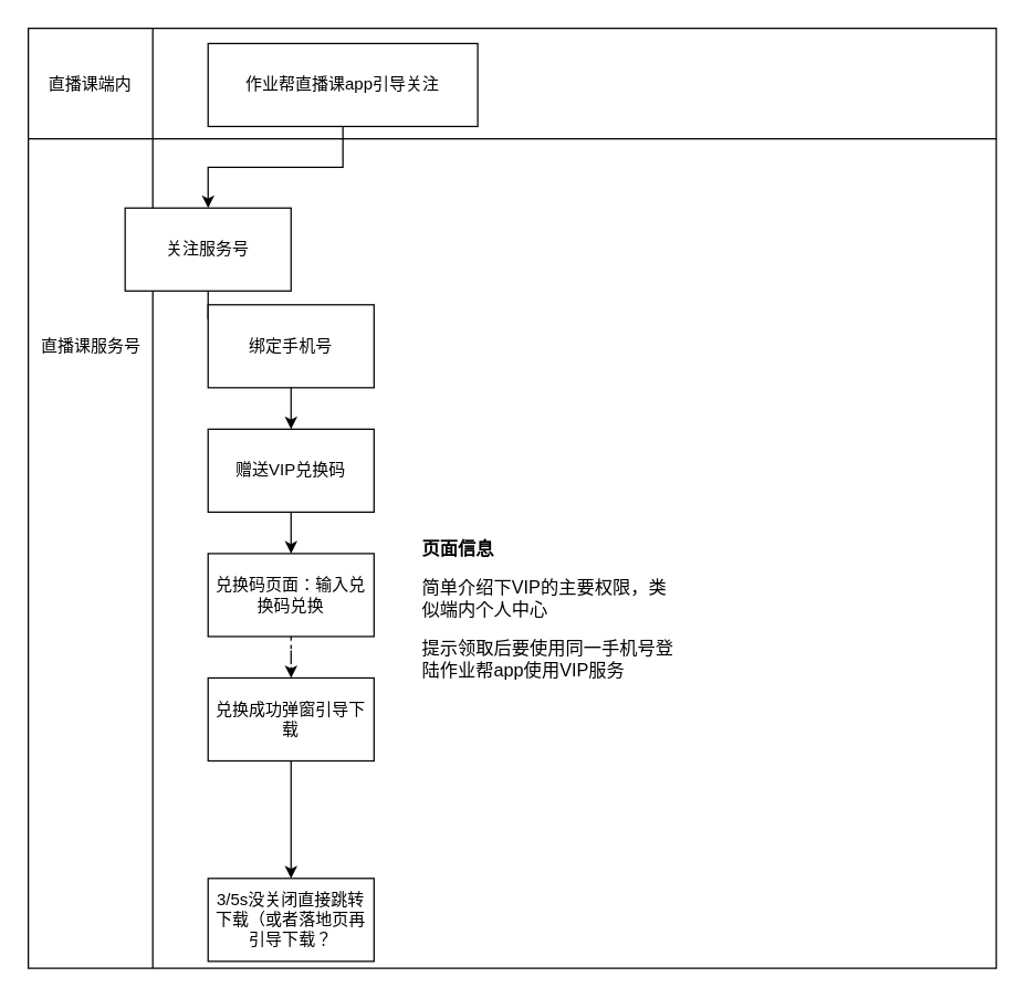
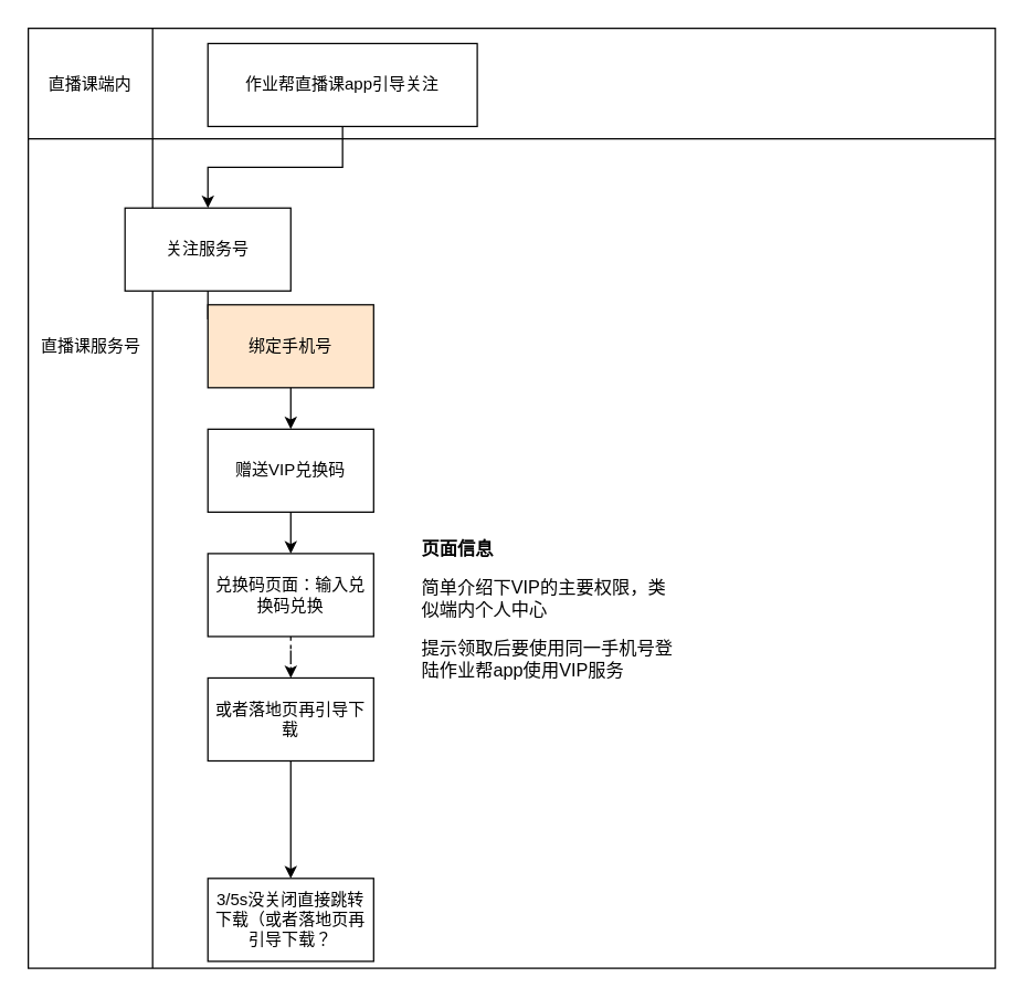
  <mxCell id="0" />
  <mxCell id="1" parent="0" />
  <mxCell id="2" value="" style="shape=internalStorage;whiteSpace=wrap;html=1;backgroundOutline=1;dx=90;dy=80;" vertex="1" parent="1"><mxGeometry x="20" y="20" width="700" height="680" as="geometry" /></mxCell>
  <mxCell id="3" style="edgeStyle=orthogonalEdgeStyle;rounded=0;orthogonalLoop=1;jettySize=auto;html=1;" edge="1" parent="1" source="4" target="8"><mxGeometry relative="1" as="geometry" /></mxCell>
  <mxCell id="4" value="作业帮直播课app引导关注" style="rounded=0;whiteSpace=wrap;html=1;" vertex="1" parent="1"><mxGeometry x="150" y="31" width="195" height="60" as="geometry" /></mxCell>
  <mxCell id="5" value="直播课端内" style="text;html=1;strokeColor=none;fillColor=none;align=center;verticalAlign=middle;whiteSpace=wrap;rounded=0;" vertex="1" parent="1"><mxGeometry x="30" y="51" width="70" height="20" as="geometry" /></mxCell>
  <mxCell id="6" value="直播课服务号" style="text;html=1;strokeColor=none;fillColor=none;align=center;verticalAlign=middle;whiteSpace=wrap;rounded=0;" vertex="1" parent="1"><mxGeometry x="22.5" y="240" width="85" height="20" as="geometry" /></mxCell>
  <mxCell id="7" style="edgeStyle=orthogonalEdgeStyle;rounded=0;orthogonalLoop=1;jettySize=auto;html=1;exitX=0.5;exitY=1;exitDx=0;exitDy=0;" edge="1" parent="1" source="8" target="10"><mxGeometry relative="1" as="geometry" /></mxCell>
  <mxCell id="8" value="关注服务号" style="rounded=0;whiteSpace=wrap;html=1;" vertex="1" parent="1"><mxGeometry x="90" y="150" width="120" height="60" as="geometry" /></mxCell>
  <mxCell id="9" value="" style="edgeStyle=orthogonalEdgeStyle;rounded=0;orthogonalLoop=1;jettySize=auto;html=1;" edge="1" parent="1" source="10" target="12"><mxGeometry relative="1" as="geometry" /></mxCell>
- <mxCell id="10" value="绑定手机号" style="rounded=0;whiteSpace=wrap;html=1;" vertex="1" parent="1"><mxGeometry x="150" y="220" width="120" height="60" as="geometry" /></mxCell>
+ <mxCell id="10" value="绑定手机号" style="rounded=0;whiteSpace=wrap;html=1;fillColor=#ffe6cc;" vertex="1" parent="1"><mxGeometry x="150" y="220" width="120" height="60" as="geometry" /></mxCell>
  <mxCell id="11" value="" style="edgeStyle=orthogonalEdgeStyle;rounded=0;orthogonalLoop=1;jettySize=auto;html=1;" edge="1" parent="1" source="12" target="14"><mxGeometry relative="1" as="geometry" /></mxCell>
  <mxCell id="12" value="赠送VIP兑换码" style="rounded=0;whiteSpace=wrap;html=1;" vertex="1" parent="1"><mxGeometry x="150" y="310" width="120" height="60" as="geometry" /></mxCell>
  <mxCell id="13" value="" style="edgeStyle=orthogonalEdgeStyle;rounded=0;orthogonalLoop=1;jettySize=auto;html=1;dashed=1;" edge="1" parent="1" source="14" target="17"><mxGeometry relative="1" as="geometry" /></mxCell>
  <mxCell id="14" value="兑换码页面：输入兑换码兑换" style="rounded=0;whiteSpace=wrap;html=1;" vertex="1" parent="1"><mxGeometry x="150" y="400" width="120" height="60" as="geometry" /></mxCell>
  <mxCell id="15" value="&lt;h1 style=&quot;font-size: 13px&quot;&gt;&lt;font style=&quot;font-size: 13px&quot;&gt;页面信息&lt;/font&gt;&lt;/h1&gt;&lt;p style=&quot;font-size: 13px&quot;&gt;简单介绍下VIP的主要权限，类似端内个人中心&lt;/p&gt;&lt;p style=&quot;font-size: 13px&quot;&gt;提示领取后要使用同一手机号登陆作业帮app使用VIP服务&lt;/p&gt;" style="text;html=1;strokeColor=none;fillColor=none;spacing=5;spacingTop=-20;whiteSpace=wrap;overflow=hidden;rounded=0;" vertex="1" parent="1"><mxGeometry x="300" y="390" width="190" height="110" as="geometry" /></mxCell>
  <mxCell id="16" value="" style="edgeStyle=orthogonalEdgeStyle;rounded=0;orthogonalLoop=1;jettySize=auto;html=1;" edge="1" parent="1" source="17" target="18"><mxGeometry relative="1" as="geometry" /></mxCell>
- <mxCell id="17" value="兑换成功弹窗引导下载" style="rounded=0;whiteSpace=wrap;html=1;" vertex="1" parent="1"><mxGeometry x="150" y="490" width="120" height="60" as="geometry" /></mxCell>
+ <mxCell id="17" value="或者落地页再引导下载" style="rounded=0;whiteSpace=wrap;html=1;" vertex="1" parent="1"><mxGeometry x="150" y="490" width="120" height="60" as="geometry" /></mxCell>
  <mxCell id="18" value="&lt;span&gt;3/5s没关闭直接跳转下载（或者落地页再引导下载？&lt;/span&gt;" style="rounded=0;whiteSpace=wrap;html=1;" vertex="1" parent="1"><mxGeometry x="150" y="635" width="120" height="60" as="geometry" /></mxCell>
